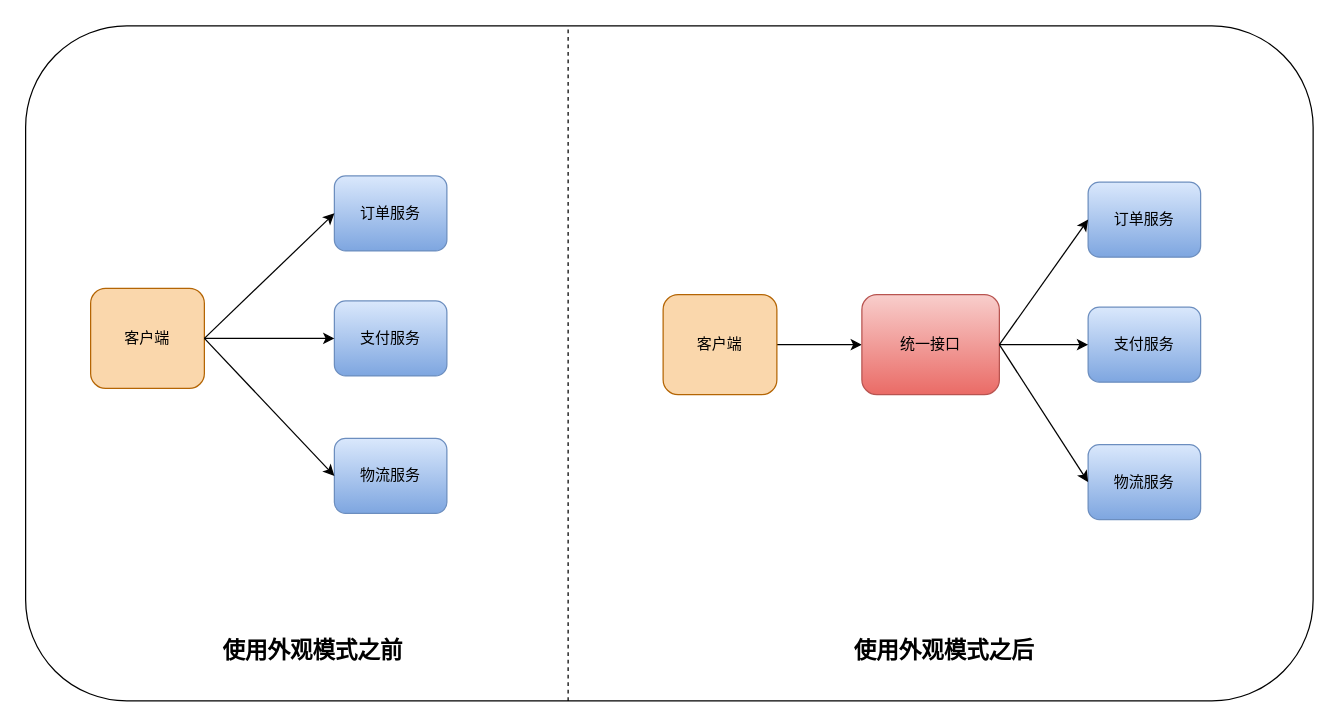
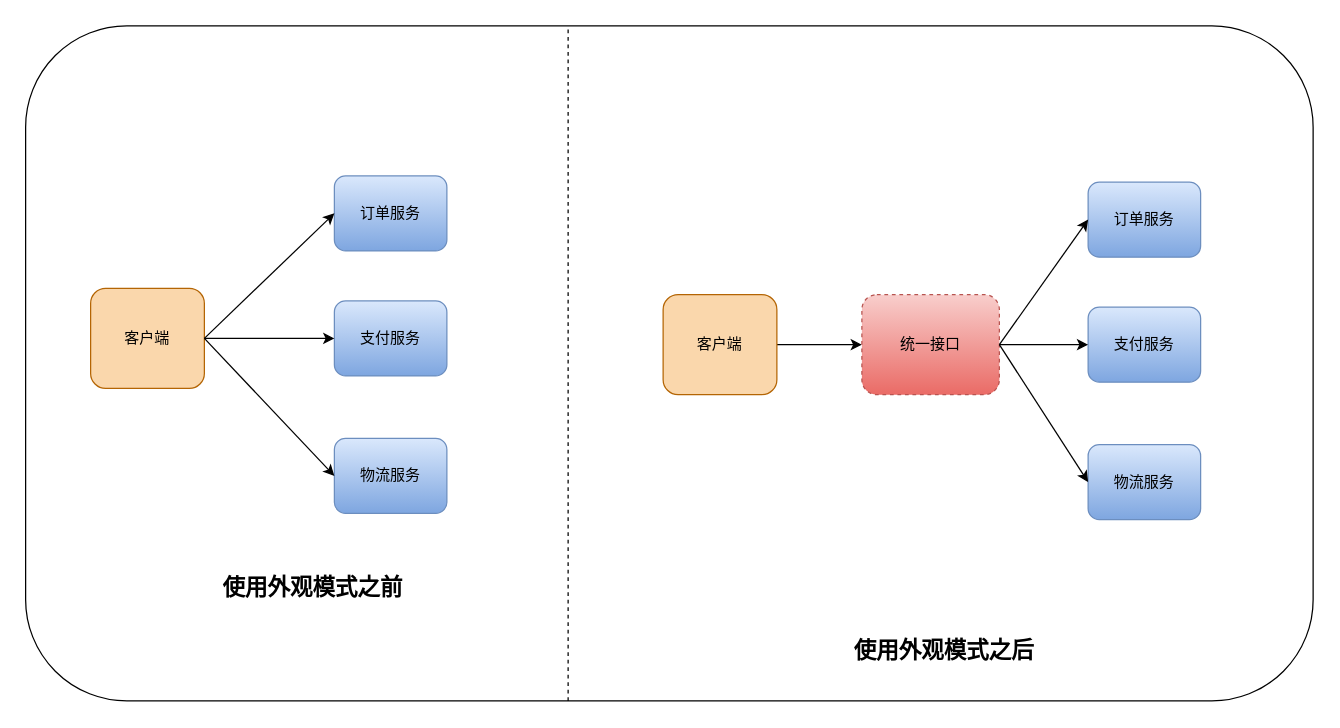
  <mxCell id="0" />
  <mxCell id="1" parent="0" />
  <mxCell id="2" value="" style="rounded=1;whiteSpace=wrap;html=1;" vertex="1" parent="1"><mxGeometry x="20" y="20" width="1030" height="540" as="geometry" /></mxCell>
  <mxCell id="3" value="客户端" style="rounded=1;whiteSpace=wrap;html=1;fillColor=#fad7ac;strokeColor=#b46504;" vertex="1" parent="1"><mxGeometry x="72" y="230" width="91" height="80" as="geometry" /></mxCell>
  <mxCell id="4" value="订单服务" style="rounded=1;whiteSpace=wrap;html=1;fillColor=#dae8fc;strokeColor=#6c8ebf;gradientColor=#7ea6e0;" vertex="1" parent="1"><mxGeometry x="267" y="140" width="90" height="60" as="geometry" /></mxCell>
  <mxCell id="5" value="支付服务" style="rounded=1;whiteSpace=wrap;html=1;fillColor=#dae8fc;strokeColor=#6c8ebf;gradientColor=#7ea6e0;" vertex="1" parent="1"><mxGeometry x="267" y="240" width="90" height="60" as="geometry" /></mxCell>
  <mxCell id="6" value="物流服务" style="rounded=1;whiteSpace=wrap;html=1;fillColor=#dae8fc;strokeColor=#6c8ebf;gradientColor=#7ea6e0;" vertex="1" parent="1"><mxGeometry x="267" y="350" width="90" height="60" as="geometry" /></mxCell>
  <mxCell id="7" value="" style="endArrow=classic;html=1;entryX=0;entryY=0.5;entryDx=0;entryDy=0;exitX=1;exitY=0.5;exitDx=0;exitDy=0;" edge="1" parent="1" source="3" target="4"><mxGeometry width="50" height="50" relative="1" as="geometry"><mxPoint x="112" y="400" as="sourcePoint" /><mxPoint x="162" y="350" as="targetPoint" /></mxGeometry></mxCell>
  <mxCell id="8" value="" style="endArrow=classic;html=1;exitX=1;exitY=0.5;exitDx=0;exitDy=0;entryX=0;entryY=0.5;entryDx=0;entryDy=0;" edge="1" parent="1" source="3" target="5"><mxGeometry width="50" height="50" relative="1" as="geometry"><mxPoint x="222" y="380" as="sourcePoint" /><mxPoint x="272" y="330" as="targetPoint" /></mxGeometry></mxCell>
  <mxCell id="9" value="" style="endArrow=classic;html=1;exitX=1;exitY=0.5;exitDx=0;exitDy=0;entryX=0;entryY=0.5;entryDx=0;entryDy=0;" edge="1" parent="1" source="3" target="6"><mxGeometry width="50" height="50" relative="1" as="geometry"><mxPoint x="212" y="380" as="sourcePoint" /><mxPoint x="262" y="330" as="targetPoint" /></mxGeometry></mxCell>
  <mxCell id="10" style="edgeStyle=orthogonalEdgeStyle;rounded=0;orthogonalLoop=1;jettySize=auto;html=1;exitX=1;exitY=0.5;exitDx=0;exitDy=0;entryX=0;entryY=0.5;entryDx=0;entryDy=0;endArrow=classic;endFill=1;" edge="1" parent="1" source="11" target="15"><mxGeometry relative="1" as="geometry" /></mxCell>
  <mxCell id="11" value="客户端" style="rounded=1;whiteSpace=wrap;html=1;fillColor=#fad7ac;strokeColor=#b46504;" vertex="1" parent="1"><mxGeometry x="530" y="235" width="91" height="80" as="geometry" /></mxCell>
  <mxCell id="12" value="订单服务" style="rounded=1;whiteSpace=wrap;html=1;gradientColor=#7ea6e0;fillColor=#dae8fc;strokeColor=#6c8ebf;" vertex="1" parent="1"><mxGeometry x="870" y="145" width="90" height="60" as="geometry" /></mxCell>
  <mxCell id="13" value="支付服务" style="rounded=1;whiteSpace=wrap;html=1;gradientColor=#7ea6e0;fillColor=#dae8fc;strokeColor=#6c8ebf;" vertex="1" parent="1"><mxGeometry x="870" y="245" width="90" height="60" as="geometry" /></mxCell>
  <mxCell id="14" value="物流服务" style="rounded=1;whiteSpace=wrap;html=1;gradientColor=#7ea6e0;fillColor=#dae8fc;strokeColor=#6c8ebf;" vertex="1" parent="1"><mxGeometry x="870" y="355" width="90" height="60" as="geometry" /></mxCell>
- <mxCell id="15" value="统一接口" style="rounded=1;whiteSpace=wrap;html=1;gradientColor=#ea6b66;fillColor=#f8cecc;strokeColor=#b85450;" vertex="1" parent="1"><mxGeometry x="689" y="235" width="110" height="80" as="geometry" /></mxCell>
+ <mxCell id="15" value="统一接口" style="rounded=1;whiteSpace=wrap;html=1;gradientColor=#ea6b66;fillColor=#f8cecc;strokeColor=#b85450;dashed=1;" vertex="1" parent="1"><mxGeometry x="689" y="235" width="110" height="80" as="geometry" /></mxCell>
  <mxCell id="16" value="" style="endArrow=classic;html=1;entryX=0;entryY=0.5;entryDx=0;entryDy=0;exitX=1;exitY=0.5;exitDx=0;exitDy=0;" edge="1" parent="1" source="15" target="14"><mxGeometry width="50" height="50" relative="1" as="geometry"><mxPoint x="780" y="400" as="sourcePoint" /><mxPoint x="830" y="350" as="targetPoint" /></mxGeometry></mxCell>
  <mxCell id="17" value="" style="endArrow=classic;html=1;entryX=0;entryY=0.5;entryDx=0;entryDy=0;exitX=1;exitY=0.5;exitDx=0;exitDy=0;" edge="1" parent="1" source="15" target="13"><mxGeometry width="50" height="50" relative="1" as="geometry"><mxPoint x="750" y="400" as="sourcePoint" /><mxPoint x="800" y="350" as="targetPoint" /></mxGeometry></mxCell>
  <mxCell id="18" value="" style="endArrow=classic;html=1;exitX=1;exitY=0.5;exitDx=0;exitDy=0;entryX=0;entryY=0.5;entryDx=0;entryDy=0;" edge="1" parent="1" source="15" target="12"><mxGeometry width="50" height="50" relative="1" as="geometry"><mxPoint x="820" y="150" as="sourcePoint" /><mxPoint x="870" y="100" as="targetPoint" /></mxGeometry></mxCell>
  <mxCell id="19" value="" style="endArrow=none;dashed=1;html=1;exitX=0.5;exitY=1;exitDx=0;exitDy=0;entryX=0.5;entryY=0;entryDx=0;entryDy=0;" edge="1" parent="1"><mxGeometry width="50" height="50" relative="1" as="geometry"><mxPoint x="454" y="560" as="sourcePoint" /><mxPoint x="454" y="20" as="targetPoint" /></mxGeometry></mxCell>
- <mxCell id="20" value="使用外观模式之前" style="text;html=1;align=center;verticalAlign=middle;whiteSpace=wrap;rounded=0;fontSize=18;fontStyle=1" vertex="1" parent="1"><mxGeometry x="160" y="510" width="180" height="20" as="geometry" /></mxCell>
+ <mxCell id="20" value="使用外观模式之前" style="text;html=1;align=center;verticalAlign=middle;whiteSpace=wrap;rounded=0;fontSize=18;fontStyle=1" vertex="1" parent="1"><mxGeometry x="160" y="460" width="180" height="20" as="geometry" /></mxCell>
  <mxCell id="21" value="使用外观模式之后" style="text;html=1;align=center;verticalAlign=middle;whiteSpace=wrap;rounded=0;fontSize=18;fontStyle=1" vertex="1" parent="1"><mxGeometry x="660" y="510" width="190" height="20" as="geometry" /></mxCell>
